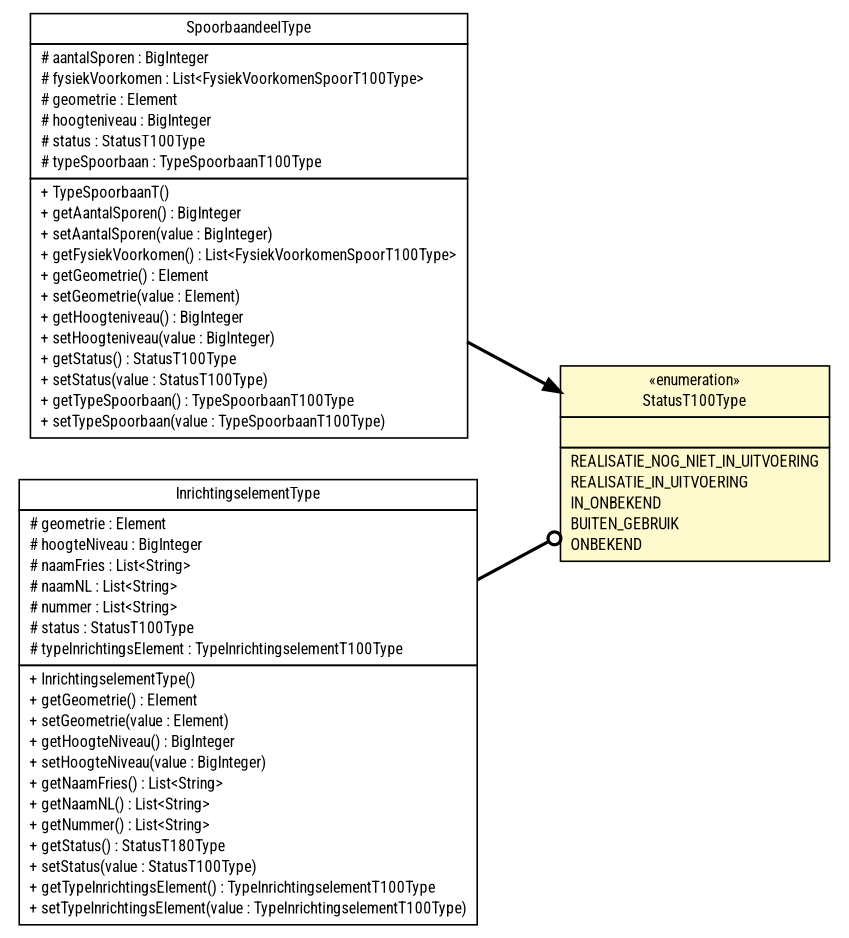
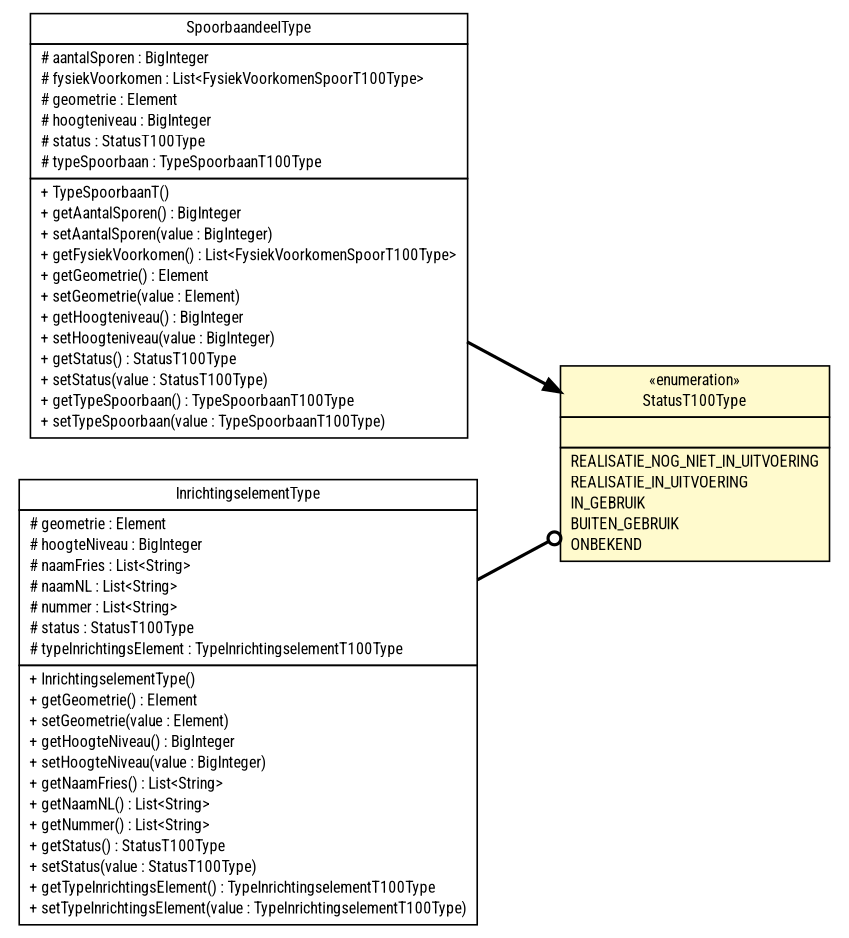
  digraph {
    fontname="Roboto Condensed"
    nodesep=0.25
    rankdir=LR
    ranksep=0.5
    node [fontcolor=black fontname="Roboto Condensed" fontsize=10.0 shape=plaintext]
    edge [color=black fontcolor=black fontname="Roboto Condensed" fontsize=10.0 headport=p labelfontname=Helvetica labelfontsize=10 style=bold tailport=p]
    n1 [label=<<table title="nl.b3p.topnl.top100nl.SpoorbaandeelType" border="0" cellborder="1" cellspacing="0" cellpadding="2" port="p" href="./SpoorbaandeelType.html"> 		<tr><td><table border="0" cellspacing="0" cellpadding="1"> <tr><td align="center" balign="center"> SpoorbaandeelType </td></tr> 		</table></td></tr> 		<tr><td><table border="0" cellspacing="0" cellpadding="1"> <tr><td align="left" balign="left"> # aantalSporen : BigInteger </td></tr> <tr><td align="left" balign="left"> # fysiekVoorkomen : List&lt;FysiekVoorkomenSpoorT100Type&gt; </td></tr> <tr><td align="left" balign="left"> # geometrie : Element </td></tr> <tr><td align="left" balign="left"> # hoogteniveau : BigInteger </td></tr> <tr><td align="left" balign="left"> # status : StatusT100Type </td></tr> <tr><td align="left" balign="left"> # typeSpoorbaan : TypeSpoorbaanT100Type </td></tr> 		</table></td></tr> 		<tr><td><table border="0" cellspacing="0" cellpadding="1"> <tr><td align="left" balign="left"> + TypeSpoorbaanT() </td></tr> <tr><td align="left" balign="left"> + getAantalSporen() : BigInteger </td></tr> <tr><td align="left" balign="left"> + setAantalSporen(value : BigInteger) </td></tr> <tr><td align="left" balign="left"> + getFysiekVoorkomen() : List&lt;FysiekVoorkomenSpoorT100Type&gt; </td></tr> <tr><td align="left" balign="left"> + getGeometrie() : Element </td></tr> <tr><td align="left" balign="left"> + setGeometrie(value : Element) </td></tr> <tr><td align="left" balign="left"> + getHoogteniveau() : BigInteger </td></tr> <tr><td align="left" balign="left"> + setHoogteniveau(value : BigInteger) </td></tr> <tr><td align="left" balign="left"> + getStatus() : StatusT100Type </td></tr> <tr><td align="left" balign="left"> + setStatus(value : StatusT100Type) </td></tr> <tr><td align="left" balign="left"> + getTypeSpoorbaan() : TypeSpoorbaanT100Type </td></tr> <tr><td align="left" balign="left"> + setTypeSpoorbaan(value : TypeSpoorbaanT100Type) </td></tr> 		</table></td></tr> 		</table>>]
-   n2 [label=<<table title="nl.b3p.topnl.top100nl.StatusT100Type" border="0" cellborder="1" cellspacing="0" cellpadding="2" port="p" bgcolor="lemonChiffon" href="./StatusT100Type.html"> 		<tr><td><table border="0" cellspacing="0" cellpadding="1"> <tr><td align="center" balign="center"> &#171;enumeration&#187; </td></tr> <tr><td align="center" balign="center"> StatusT100Type </td></tr> 		</table></td></tr> 		<tr><td><table border="0" cellspacing="0" cellpadding="1"> <tr><td align="left" balign="left">  </td></tr> 		</table></td></tr> 		<tr><td><table border="0" cellspacing="0" cellpadding="1"> <tr><td align="left" balign="left"> REALISATIE_NOG_NIET_IN_UITVOERING </td></tr> <tr><td align="left" balign="left"> REALISATIE_IN_UITVOERING </td></tr> <tr><td align="left" balign="left"> IN_ONBEKEND </td></tr> <tr><td align="left" balign="left"> BUITEN_GEBRUIK </td></tr> <tr><td align="left" balign="left"> ONBEKEND </td></tr> 		</table></td></tr> 		</table>>]
-   n3 [label=<<table title="nl.b3p.topnl.top100nl.InrichtingselementType" border="0" cellborder="1" cellspacing="0" cellpadding="2" port="p" href="./InrichtingselementType.html"> 		<tr><td><table border="0" cellspacing="0" cellpadding="1"> <tr><td align="center" balign="center"> InrichtingselementType </td></tr> 		</table></td></tr> 		<tr><td><table border="0" cellspacing="0" cellpadding="1"> <tr><td align="left" balign="left"> # geometrie : Element </td></tr> <tr><td align="left" balign="left"> # hoogteNiveau : BigInteger </td></tr> <tr><td align="left" balign="left"> # naamFries : List&lt;String&gt; </td></tr> <tr><td align="left" balign="left"> # naamNL : List&lt;String&gt; </td></tr> <tr><td align="left" balign="left"> # nummer : List&lt;String&gt; </td></tr> <tr><td align="left" balign="left"> # status : StatusT100Type </td></tr> <tr><td align="left" balign="left"> # typeInrichtingsElement : TypeInrichtingselementT100Type </td></tr> 		</table></td></tr> 		<tr><td><table border="0" cellspacing="0" cellpadding="1"> <tr><td align="left" balign="left"> + InrichtingselementType() </td></tr> <tr><td align="left" balign="left"> + getGeometrie() : Element </td></tr> <tr><td align="left" balign="left"> + setGeometrie(value : Element) </td></tr> <tr><td align="left" balign="left"> + getHoogteNiveau() : BigInteger </td></tr> <tr><td align="left" balign="left"> + setHoogteNiveau(value : BigInteger) </td></tr> <tr><td align="left" balign="left"> + getNaamFries() : List&lt;String&gt; </td></tr> <tr><td align="left" balign="left"> + getNaamNL() : List&lt;String&gt; </td></tr> <tr><td align="left" balign="left"> + getNummer() : List&lt;String&gt; </td></tr> <tr><td align="left" balign="left"> + getStatus() : StatusT180Type </td></tr> <tr><td align="left" balign="left"> + setStatus(value : StatusT100Type) </td></tr> <tr><td align="left" balign="left"> + getTypeInrichtingsElement() : TypeInrichtingselementT100Type </td></tr> <tr><td align="left" balign="left"> + setTypeInrichtingsElement(value : TypeInrichtingselementT100Type) </td></tr> 		</table></td></tr> 		</table>>]
+   n2 [label=<<table title="nl.b3p.topnl.top100nl.StatusT100Type" border="0" cellborder="1" cellspacing="0" cellpadding="2" port="p" bgcolor="lemonChiffon" href="./StatusT100Type.html"> 		<tr><td><table border="0" cellspacing="0" cellpadding="1"> <tr><td align="center" balign="center"> &#171;enumeration&#187; </td></tr> <tr><td align="center" balign="center"> StatusT100Type </td></tr> 		</table></td></tr> 		<tr><td><table border="0" cellspacing="0" cellpadding="1"> <tr><td align="left" balign="left">  </td></tr> 		</table></td></tr> 		<tr><td><table border="0" cellspacing="0" cellpadding="1"> <tr><td align="left" balign="left"> REALISATIE_NOG_NIET_IN_UITVOERING </td></tr> <tr><td align="left" balign="left"> REALISATIE_IN_UITVOERING </td></tr> <tr><td align="left" balign="left"> IN_GEBRUIK </td></tr> <tr><td align="left" balign="left"> BUITEN_GEBRUIK </td></tr> <tr><td align="left" balign="left"> ONBEKEND </td></tr> 		</table></td></tr> 		</table>>]
+   n3 [label=<<table title="nl.b3p.topnl.top100nl.InrichtingselementType" border="0" cellborder="1" cellspacing="0" cellpadding="2" port="p" href="./InrichtingselementType.html"> 		<tr><td><table border="0" cellspacing="0" cellpadding="1"> <tr><td align="center" balign="center"> InrichtingselementType </td></tr> 		</table></td></tr> 		<tr><td><table border="0" cellspacing="0" cellpadding="1"> <tr><td align="left" balign="left"> # geometrie : Element </td></tr> <tr><td align="left" balign="left"> # hoogteNiveau : BigInteger </td></tr> <tr><td align="left" balign="left"> # naamFries : List&lt;String&gt; </td></tr> <tr><td align="left" balign="left"> # naamNL : List&lt;String&gt; </td></tr> <tr><td align="left" balign="left"> # nummer : List&lt;String&gt; </td></tr> <tr><td align="left" balign="left"> # status : StatusT100Type </td></tr> <tr><td align="left" balign="left"> # typeInrichtingsElement : TypeInrichtingselementT100Type </td></tr> 		</table></td></tr> 		<tr><td><table border="0" cellspacing="0" cellpadding="1"> <tr><td align="left" balign="left"> + InrichtingselementType() </td></tr> <tr><td align="left" balign="left"> + getGeometrie() : Element </td></tr> <tr><td align="left" balign="left"> + setGeometrie(value : Element) </td></tr> <tr><td align="left" balign="left"> + getHoogteNiveau() : BigInteger </td></tr> <tr><td align="left" balign="left"> + setHoogteNiveau(value : BigInteger) </td></tr> <tr><td align="left" balign="left"> + getNaamFries() : List&lt;String&gt; </td></tr> <tr><td align="left" balign="left"> + getNaamNL() : List&lt;String&gt; </td></tr> <tr><td align="left" balign="left"> + getNummer() : List&lt;String&gt; </td></tr> <tr><td align="left" balign="left"> + getStatus() : StatusT100Type </td></tr> <tr><td align="left" balign="left"> + setStatus(value : StatusT100Type) </td></tr> <tr><td align="left" balign="left"> + getTypeInrichtingsElement() : TypeInrichtingselementT100Type </td></tr> <tr><td align="left" balign="left"> + setTypeInrichtingsElement(value : TypeInrichtingselementT100Type) </td></tr> 		</table></td></tr> 		</table>>]
    n1 -> n2 [arrowhead=normal]
    n3 -> n2 [arrowhead=odot]
  }
